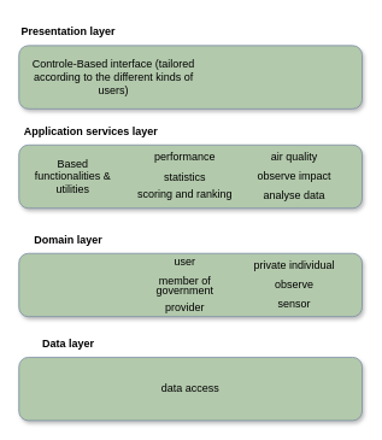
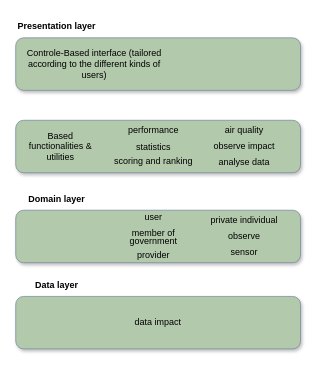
  <mxCell id="0" />
  <mxCell id="1" parent="0" />
  <mxCell id="2" value="" style="group" vertex="1" connectable="0" parent="1"><mxGeometry x="20" y="20" width="380" height="445" as="geometry" /></mxCell>
  <mxCell id="3" value="" style="rounded=1;whiteSpace=wrap;html=1;shadow=1;glass=0;fillColor=#B2C9AB;strokeColor=#788AA3;labelBackgroundColor=none;fontColor=#46495D;" vertex="1" parent="2"><mxGeometry y="30" width="380" height="70" as="geometry" /></mxCell>
  <mxCell id="4" value="&lt;b&gt;Presentation layer&lt;/b&gt;" style="text;html=1;strokeColor=none;fillColor=none;align=center;verticalAlign=middle;whiteSpace=wrap;rounded=0;" vertex="1" parent="2"><mxGeometry width="110" height="30" as="geometry" /></mxCell>
  <mxCell id="5" value="" style="rounded=1;whiteSpace=wrap;html=1;shadow=1;glass=0;fillColor=#B2C9AB;strokeColor=#788AA3;labelBackgroundColor=none;fontColor=#46495D;" vertex="1" parent="2"><mxGeometry y="140" width="380" height="70" as="geometry" /></mxCell>
- <mxCell id="6" value="&lt;b&gt;Application services layer&lt;/b&gt;" style="text;html=1;strokeColor=none;fillColor=none;align=center;verticalAlign=middle;whiteSpace=wrap;rounded=0;" vertex="1" parent="2"><mxGeometry y="110" width="160" height="30" as="geometry" /></mxCell>
  <mxCell id="7" value="Based functionalities &amp;amp; utilities" style="text;html=1;strokeColor=none;fillColor=none;align=center;verticalAlign=middle;whiteSpace=wrap;rounded=0;" vertex="1" parent="2"><mxGeometry x="10" y="155" width="100" height="40" as="geometry" /></mxCell>
  <mxCell id="8" value="Controle-Based interface (tailored according to the different kinds of users)" style="text;html=1;strokeColor=none;fillColor=none;align=center;verticalAlign=middle;whiteSpace=wrap;rounded=0;" vertex="1" parent="2"><mxGeometry x="10" y="50" width="190" height="30" as="geometry" /></mxCell>
  <mxCell id="9" value="&lt;p style=&quot;line-height: 80%;&quot;&gt;performance&lt;br&gt;&lt;font style=&quot;font-size: 2px;&quot;&gt;&amp;nbsp;&lt;/font&gt;&lt;br&gt;statistics&lt;br&gt;&lt;br&gt;scoring and ranking&lt;/p&gt;" style="text;html=1;strokeColor=none;fillColor=none;align=center;verticalAlign=middle;whiteSpace=wrap;rounded=0;" vertex="1" parent="2"><mxGeometry x="129" y="145" width="110" height="60" as="geometry" /></mxCell>
  <mxCell id="10" value="&lt;p style=&quot;line-height: 80%;&quot;&gt;air quality&lt;/p&gt;&lt;p style=&quot;line-height: 80%;&quot;&gt;observe impact&lt;/p&gt;&lt;p style=&quot;line-height: 80%;&quot;&gt;analyse data&lt;/p&gt;" style="text;html=1;strokeColor=none;fillColor=none;align=center;verticalAlign=middle;whiteSpace=wrap;rounded=0;" vertex="1" parent="2"><mxGeometry x="250" y="145" width="110" height="60" as="geometry" /></mxCell>
  <mxCell id="11" value="" style="rounded=1;whiteSpace=wrap;html=1;shadow=1;glass=0;fillColor=#B2C9AB;strokeColor=#788AA3;labelBackgroundColor=none;fontColor=#46495D;" vertex="1" parent="2"><mxGeometry y="260" width="380" height="70" as="geometry" /></mxCell>
  <mxCell id="12" value="&lt;b&gt;Domain layer&lt;/b&gt;" style="text;html=1;strokeColor=none;fillColor=none;align=center;verticalAlign=middle;whiteSpace=wrap;rounded=0;" vertex="1" parent="2"><mxGeometry y="230" width="110" height="30" as="geometry" /></mxCell>
  <mxCell id="13" value="&lt;p style=&quot;line-height: 80%;&quot;&gt;user&lt;br&gt;&lt;font style=&quot;font-size: 2px;&quot;&gt;&amp;nbsp;&lt;/font&gt;&lt;br&gt;member of government&lt;br&gt;&lt;br&gt;provider&lt;/p&gt;" style="text;html=1;strokeColor=none;fillColor=none;align=center;verticalAlign=middle;whiteSpace=wrap;rounded=0;" vertex="1" parent="2"><mxGeometry x="129" y="265" width="110" height="60" as="geometry" /></mxCell>
  <mxCell id="14" value="&lt;p style=&quot;line-height: 80%;&quot;&gt;private individual&lt;/p&gt;&lt;p style=&quot;line-height: 80%;&quot;&gt;observe&lt;/p&gt;&lt;p style=&quot;line-height: 80%;&quot;&gt;sensor&lt;br&gt;&lt;/p&gt;" style="text;html=1;strokeColor=none;fillColor=none;align=center;verticalAlign=middle;whiteSpace=wrap;rounded=0;" vertex="1" parent="2"><mxGeometry x="250" y="265" width="110" height="60" as="geometry" /></mxCell>
  <mxCell id="15" value="" style="rounded=1;whiteSpace=wrap;html=1;shadow=1;glass=0;fillColor=#B2C9AB;strokeColor=#788AA3;labelBackgroundColor=none;fontColor=#46495D;" vertex="1" parent="2"><mxGeometry y="375" width="380" height="70" as="geometry" /></mxCell>
  <mxCell id="16" value="&lt;b&gt;Data layer&lt;/b&gt;" style="text;html=1;strokeColor=none;fillColor=none;align=center;verticalAlign=middle;whiteSpace=wrap;rounded=0;" vertex="1" parent="2"><mxGeometry y="345" width="110" height="30" as="geometry" /></mxCell>
- <mxCell id="17" value="data access" style="text;html=1;strokeColor=none;fillColor=none;align=center;verticalAlign=middle;whiteSpace=wrap;rounded=0;" vertex="1" parent="2"><mxGeometry x="140" y="390" width="100" height="40" as="geometry" /></mxCell>
+ <mxCell id="17" value="data impact" style="text;html=1;strokeColor=none;fillColor=none;align=center;verticalAlign=middle;whiteSpace=wrap;rounded=0;" vertex="1" parent="2"><mxGeometry x="140" y="390" width="100" height="40" as="geometry" /></mxCell>
